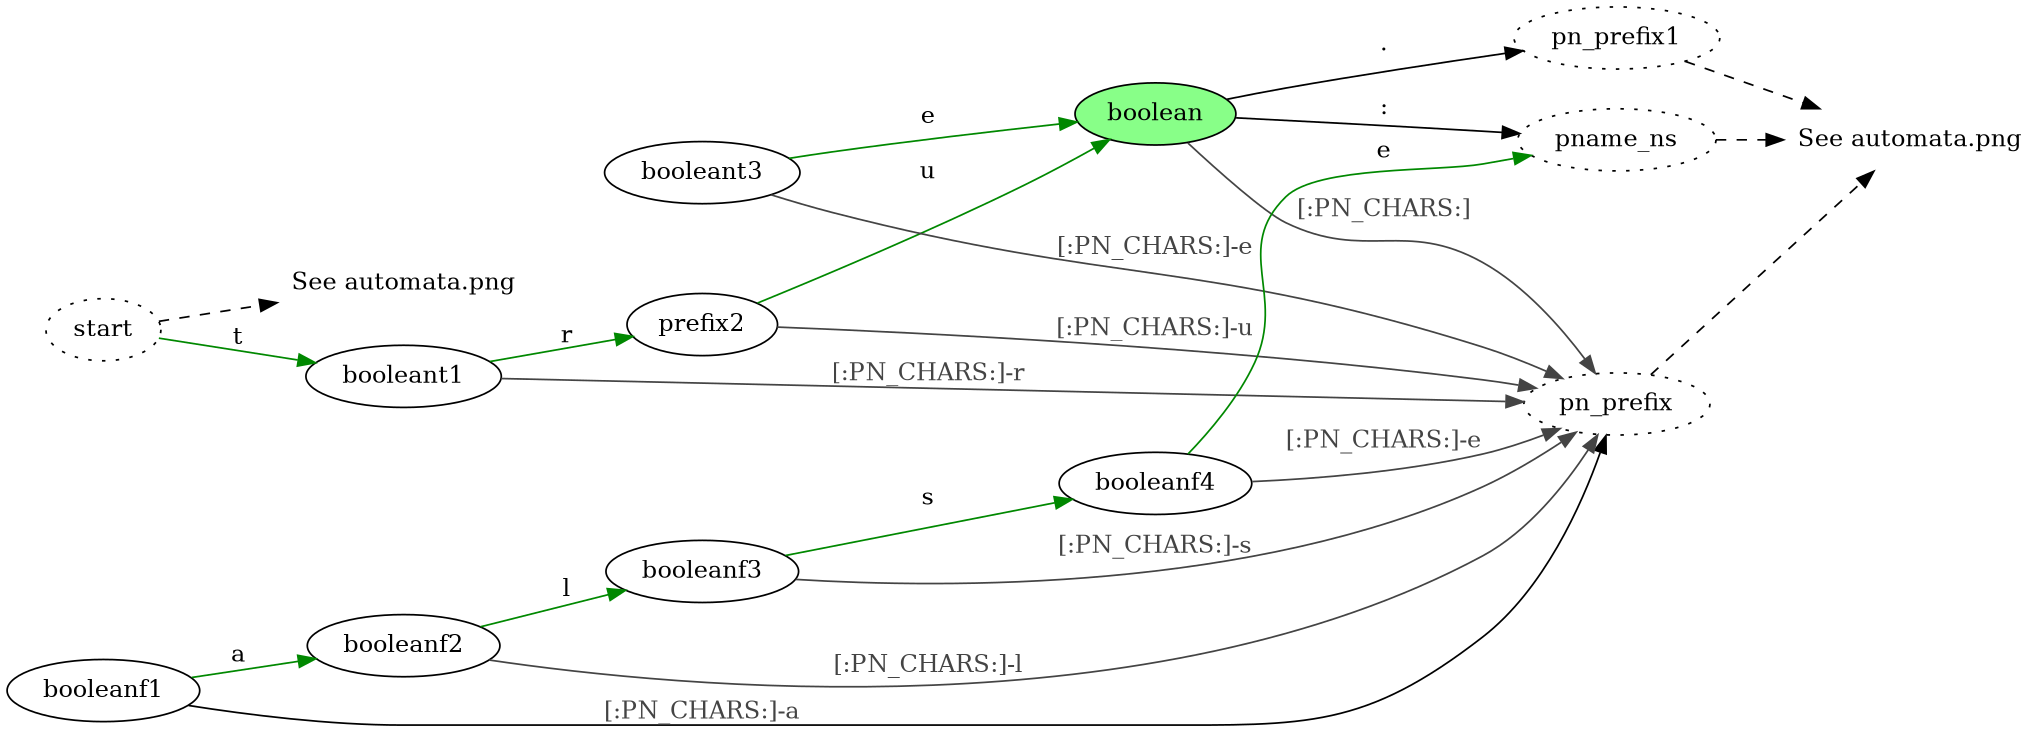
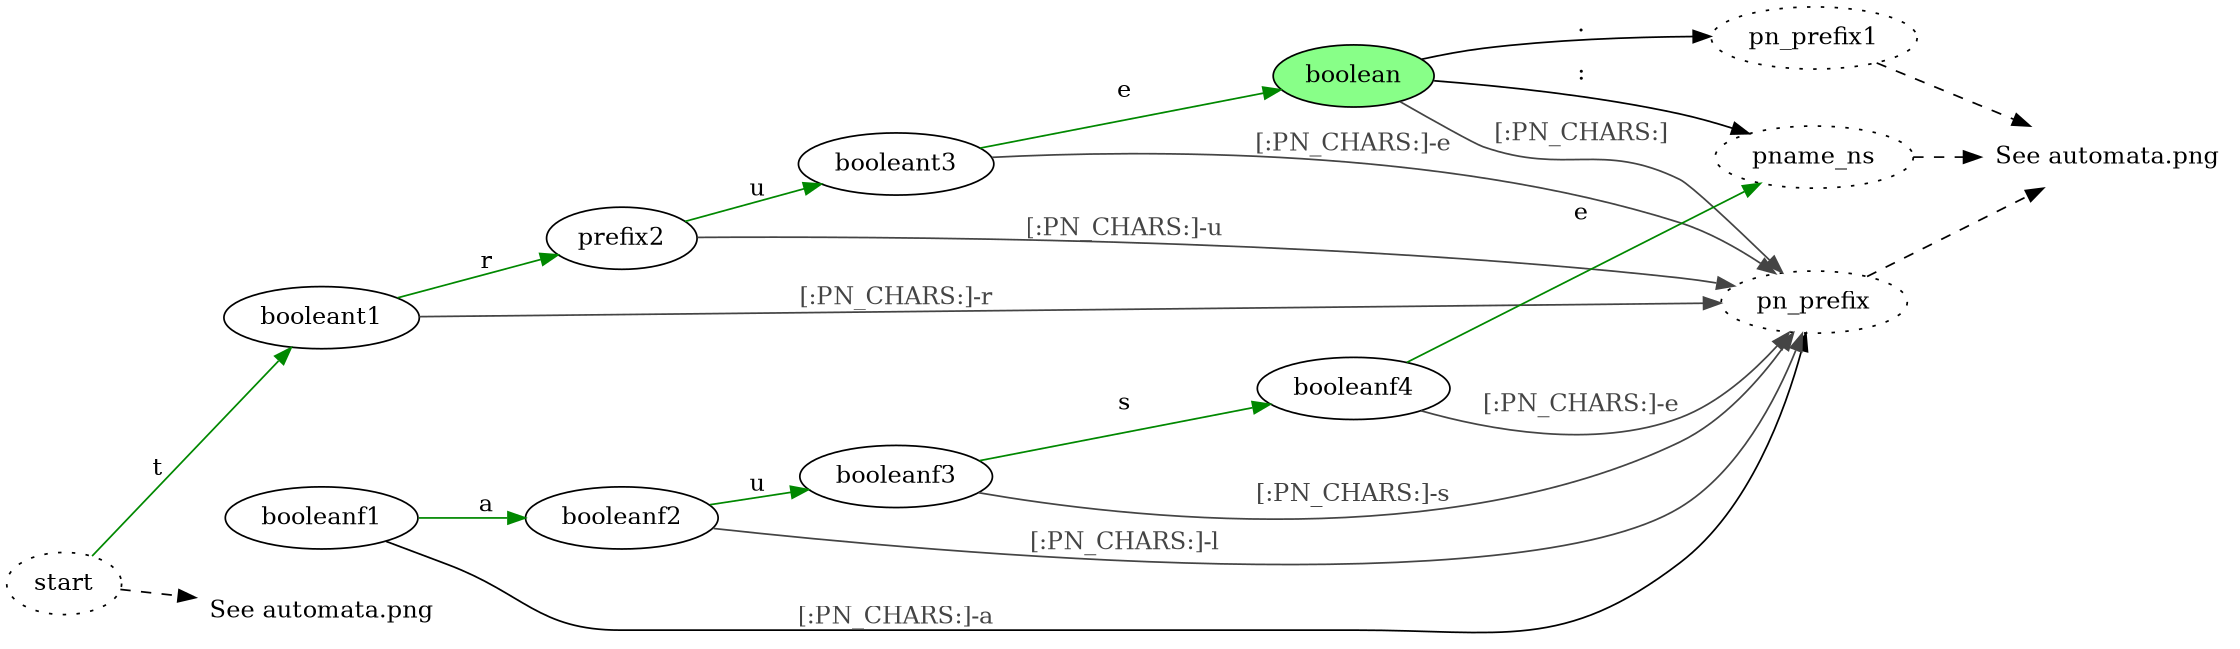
  digraph {
    rankdir=LR
    edge [color="#008800"]
    boolean [fillcolor="#88ff88" style=filled]
    pname_ns [style=dotted]
    pn_prefix1 [style=dotted]
    pn_prefix [style=dotted]
    n5 [label="See automata.png" shape=plaintext]
    n6 [label="See automata.png" shape=plaintext]
    start [style=dotted]
    booleant1
    n9 [label=prefix2]
    booleanf1
    booleanf2
    booleant3
    booleanf3
    booleanf4
    boolean -> pname_ns [label=":" color=""]
    boolean -> pn_prefix1 [label="." color=""]
    boolean -> pn_prefix [color="#444444" fontcolor="#444444" label="[:PN_CHARS:]"]
    pname_ns -> n5 [style=dashed color=""]
    pn_prefix1 -> n5 [style=dashed color=""]
    pn_prefix -> n5 [style=dashed color=""]
    start -> n6 [style=dashed color=""]
    start -> booleant1 [label=t]
    booleant1 -> pn_prefix [color="#444444" fontcolor="#444444" label="[:PN_CHARS:]-r"]
    booleant1 -> n9 [label=r]
    n9 -> pn_prefix [color="#444444" fontcolor="#444444" label="[:PN_CHARS:]-u"]
-   n9 -> boolean [label=u]
+   n9 -> booleant3 [label=u]
    booleanf1 -> pn_prefix [color=black fontcolor="#444444" label="[:PN_CHARS:]-a"]
    booleanf1 -> booleanf2 [label=a]
    booleanf2 -> pn_prefix [color="#444444" fontcolor="#444444" label="[:PN_CHARS:]-l"]
-   booleanf2 -> booleanf3 [label=l]
+   booleanf2 -> booleanf3 [label=u]
    booleant3 -> boolean [label=e]
    booleant3 -> pn_prefix [color="#444444" fontcolor="#444444" label="[:PN_CHARS:]-e"]
    booleanf3 -> pn_prefix [color="#444444" fontcolor="#444444" label="[:PN_CHARS:]-s"]
    booleanf3 -> booleanf4 [label=s]
    booleanf4 -> pname_ns [label=e]
    booleanf4 -> pn_prefix [color="#444444" fontcolor="#444444" label="[:PN_CHARS:]-e"]
  }
